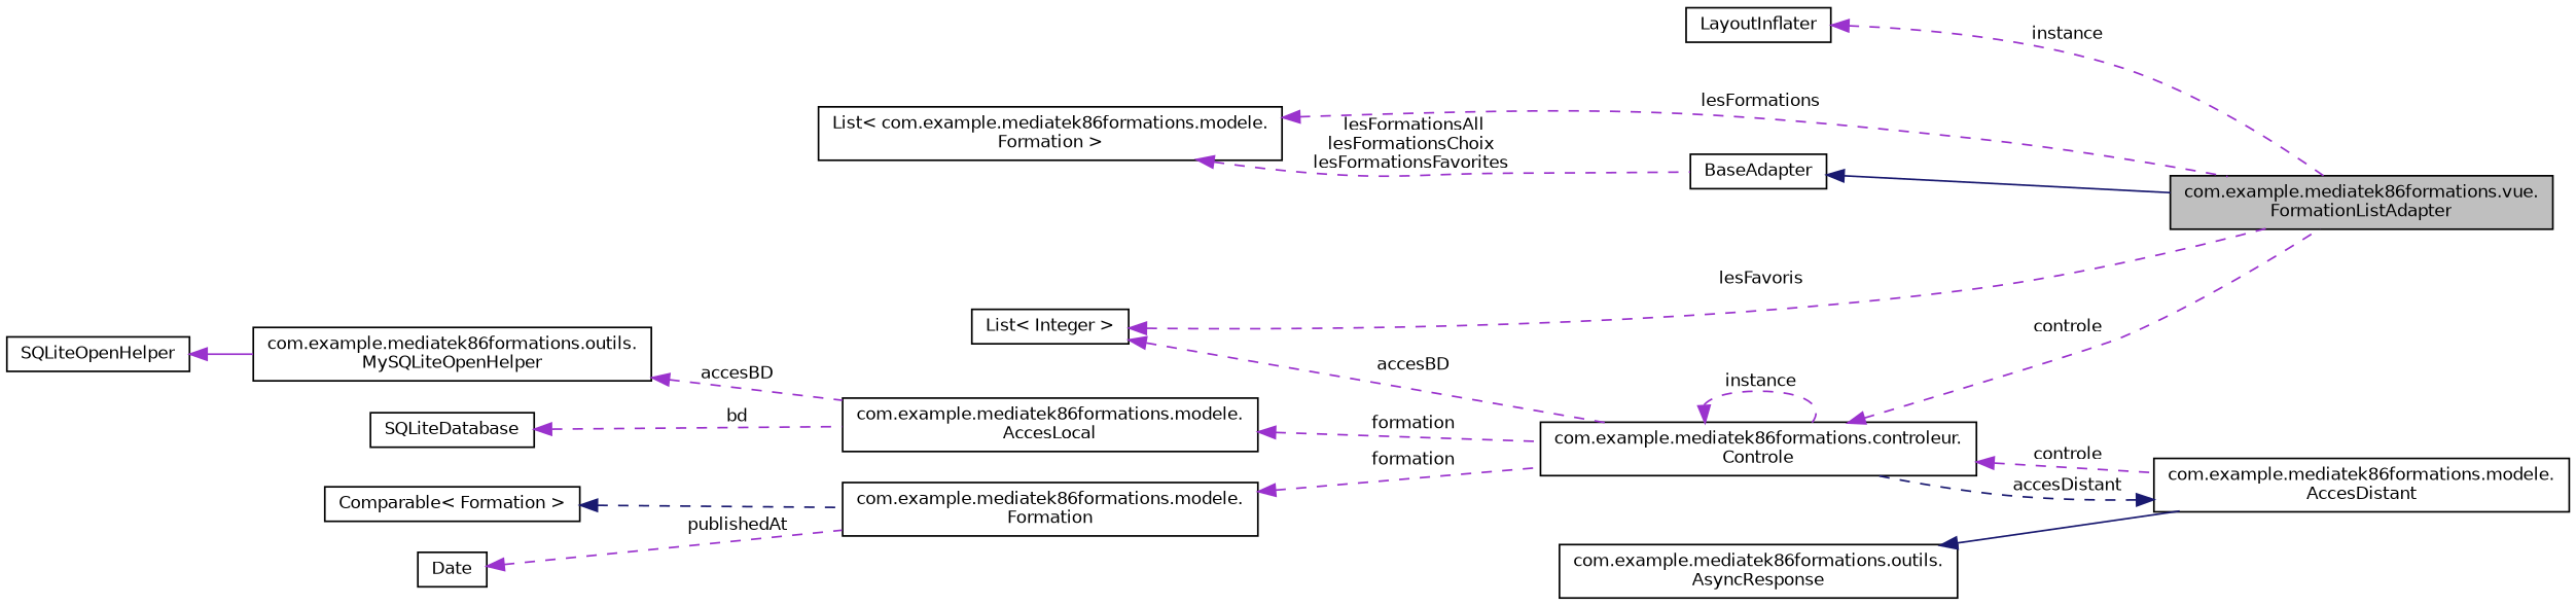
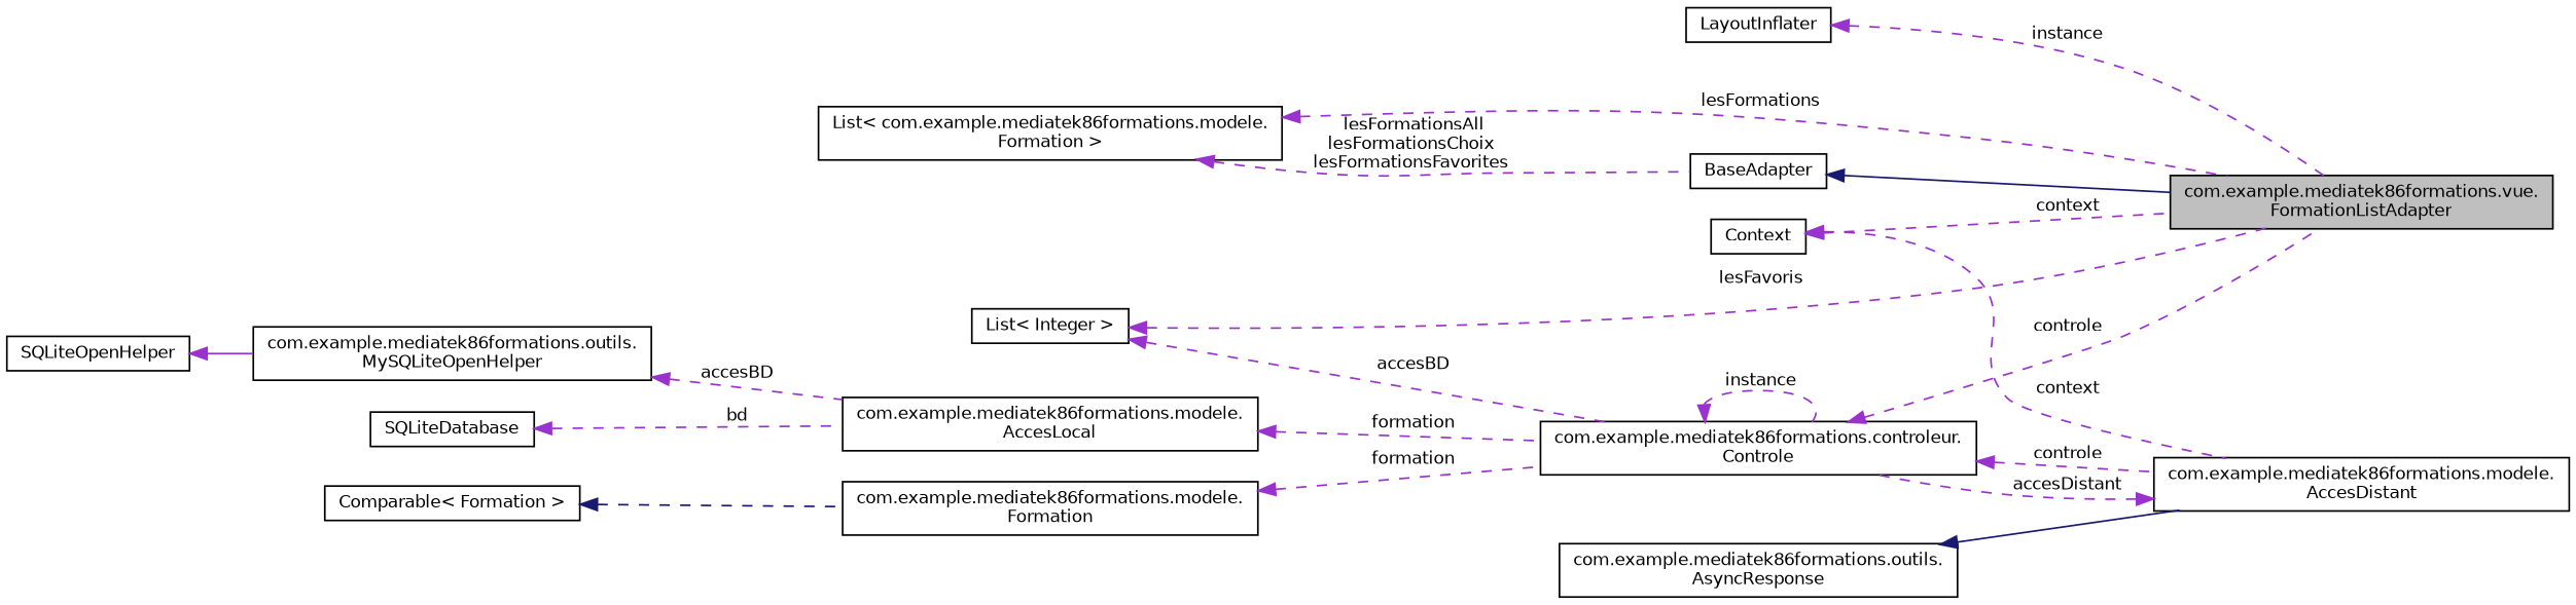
  digraph {
    rankdir=LR
    node [color=black fillcolor=white fontname=Helvetica fontsize=10 shape=record style=filled]
    edge [color=darkorchid3 dir=back fontname=Helvetica fontsize=10 labelfontname=Helvetica labelfontsize=10 style=dashed]
    n1 [fillcolor=grey75 fontcolor=black height=0.2 label="com.example.mediatek86formations.vue.\lFormationListAdapter" width=0.4]
    n2 [height=0.2 label=BaseAdapter width=0.4]
    n3 [height=0.2 label="List\< com.example.mediatek86formations.modele.\lFormation \>" width=0.4]
    n4 [height=0.2 label="com.example.mediatek86formations.controleur.\lControle" width=0.4]
    n5 [height=0.2 label="com.example.mediatek86formations.modele.\lAccesDistant" width=0.4]
    n6 [height=0.2 label=LayoutInflater width=0.4]
    n7 [height=0.2 label="com.example.mediatek86formations.modele.\lFormation" width=0.4]
    n8 [height=0.2 label="Comparable\< Formation \>" width=0.4]
-   n9 [height=0.2 label=Date width=0.4]
    n10 [height=0.2 label="List\< Integer \>" width=0.4]
    n11 [height=0.2 label="com.example.mediatek86formations.modele.\lAccesLocal" width=0.4]
    n12 [height=0.2 label="com.example.mediatek86formations.outils.\lMySQLiteOpenHelper" width=0.4]
    n13 [height=0.2 label=SQLiteOpenHelper width=0.4]
    n14 [height=0.2 label=SQLiteDatabase width=0.4]
    n15 [height=0.2 label="com.example.mediatek86formations.outils.\lAsyncResponse" width=0.4]
+   n16 [height=0.2 label=Context width=0.4]
    n2 -> n1 [color=midnightblue style=solid]
    n3 -> n1 [label=" lesFormations"]
    n3 -> n2 [label=" lesFormationsAll\nlesFormationsChoix\nlesFormationsFavorites"]
    n4 -> n1 [label=" controle"]
    n4 -> n4 [label=" instance"]
    n4 -> n5 [label=" controle"]
-   n5 -> n4 [color=midnightblue label=" accesDistant"]
+   n5 -> n4 [label=" accesDistant"]
    n6 -> n1 [label=" instance"]
    n7 -> n4 [label=" formation"]
    n8 -> n7 [color=midnightblue]
-   n9 -> n7 [label=" publishedAt"]
    n10 -> n1 [label=" lesFavoris"]
    n10 -> n4 [label=" accesBD"]
    n11 -> n4 [label=" formation"]
    n12 -> n11 [label=" accesBD"]
    n13 -> n12 [style=solid]
    n14 -> n11 [label=" bd"]
    n15 -> n5 [color=midnightblue style=solid]
+   n16 -> n1 [label=" context"]
+   n16 -> n5 [label=" context"]
  }
